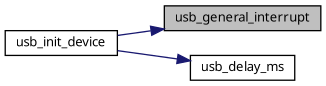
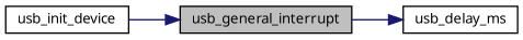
  digraph {
    rankdir=LR
    node [color=black fillcolor=white fontname="FreeSans.ttf" fontsize=10 shape=record style=filled]
    edge [color=midnightblue fontname="FreeSans.ttf" fontsize=10 labelfontname="FreeSans.ttf" labelfontsize=10 style=solid]
    n1 [fillcolor=grey75 fontcolor=black height=0.2 label=usb_general_interrupt width=0.4]
    n2 [height=0.2 label=usb_delay_ms width=0.4]
    n3 [height=0.2 label=usb_init_device width=0.4]
-   n3 -> n2
+   n1 -> n2
    n3 -> n1
  }
